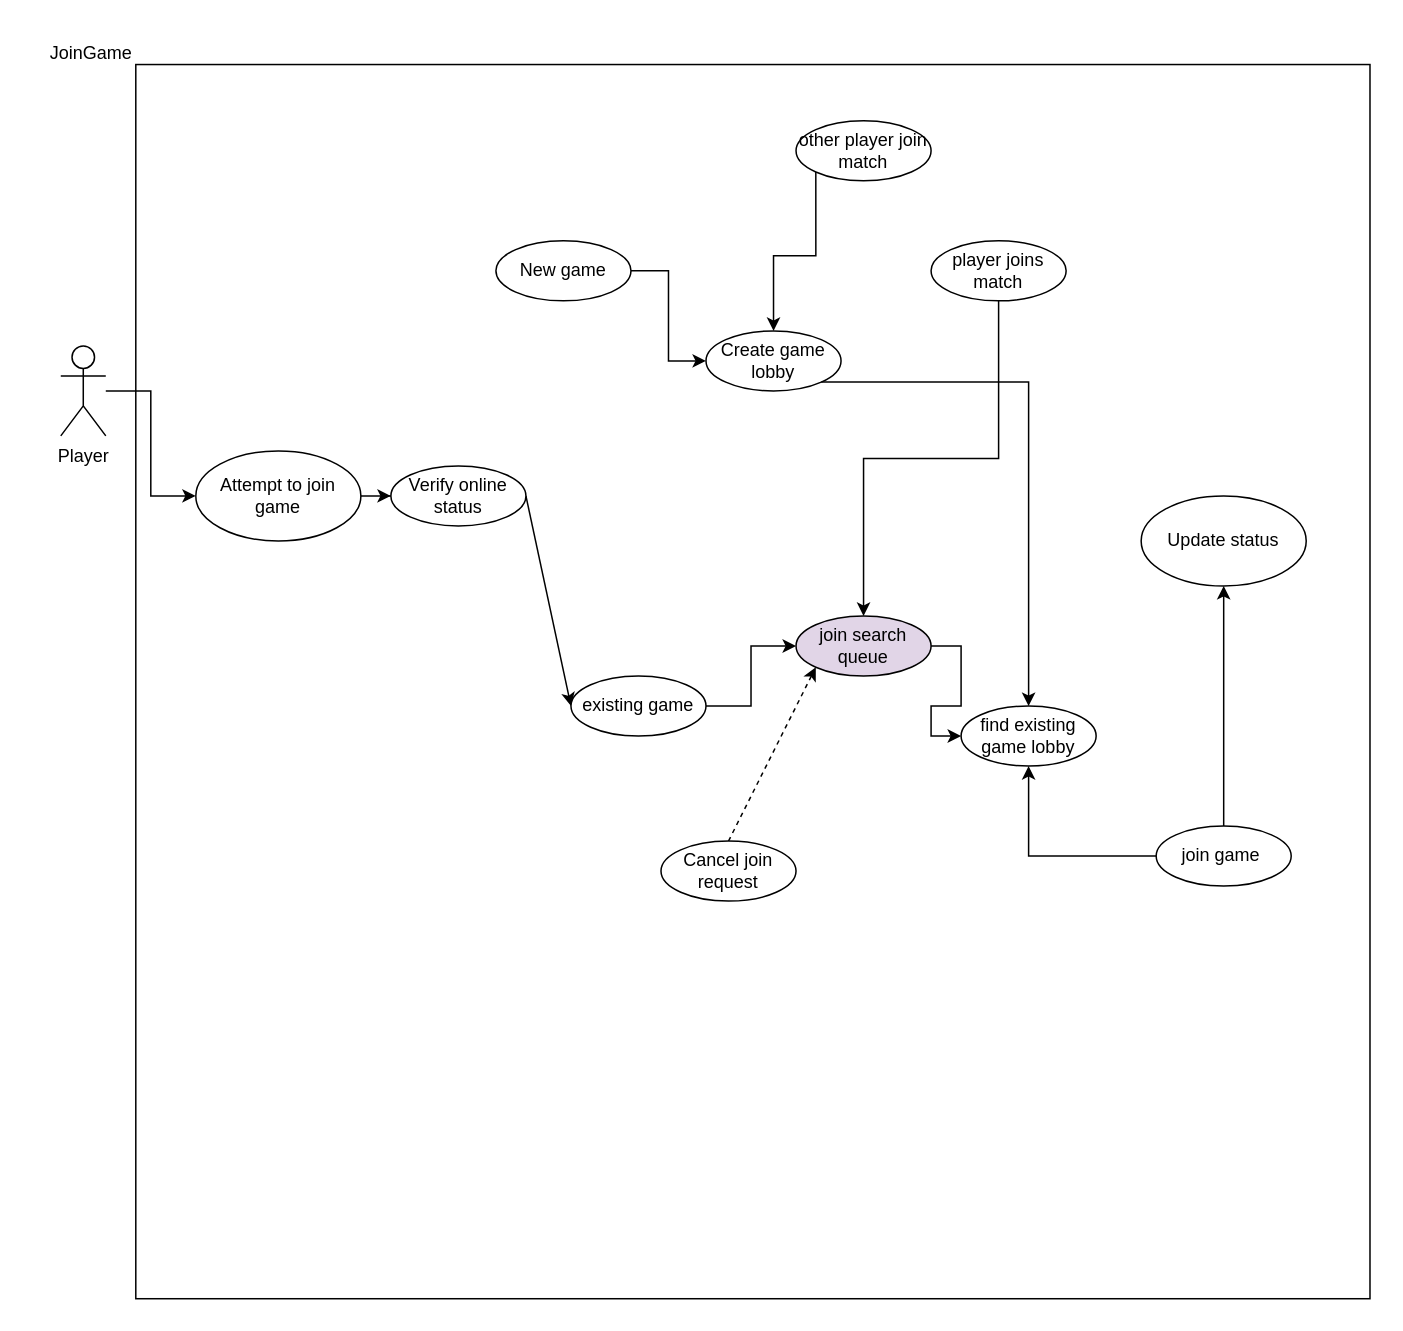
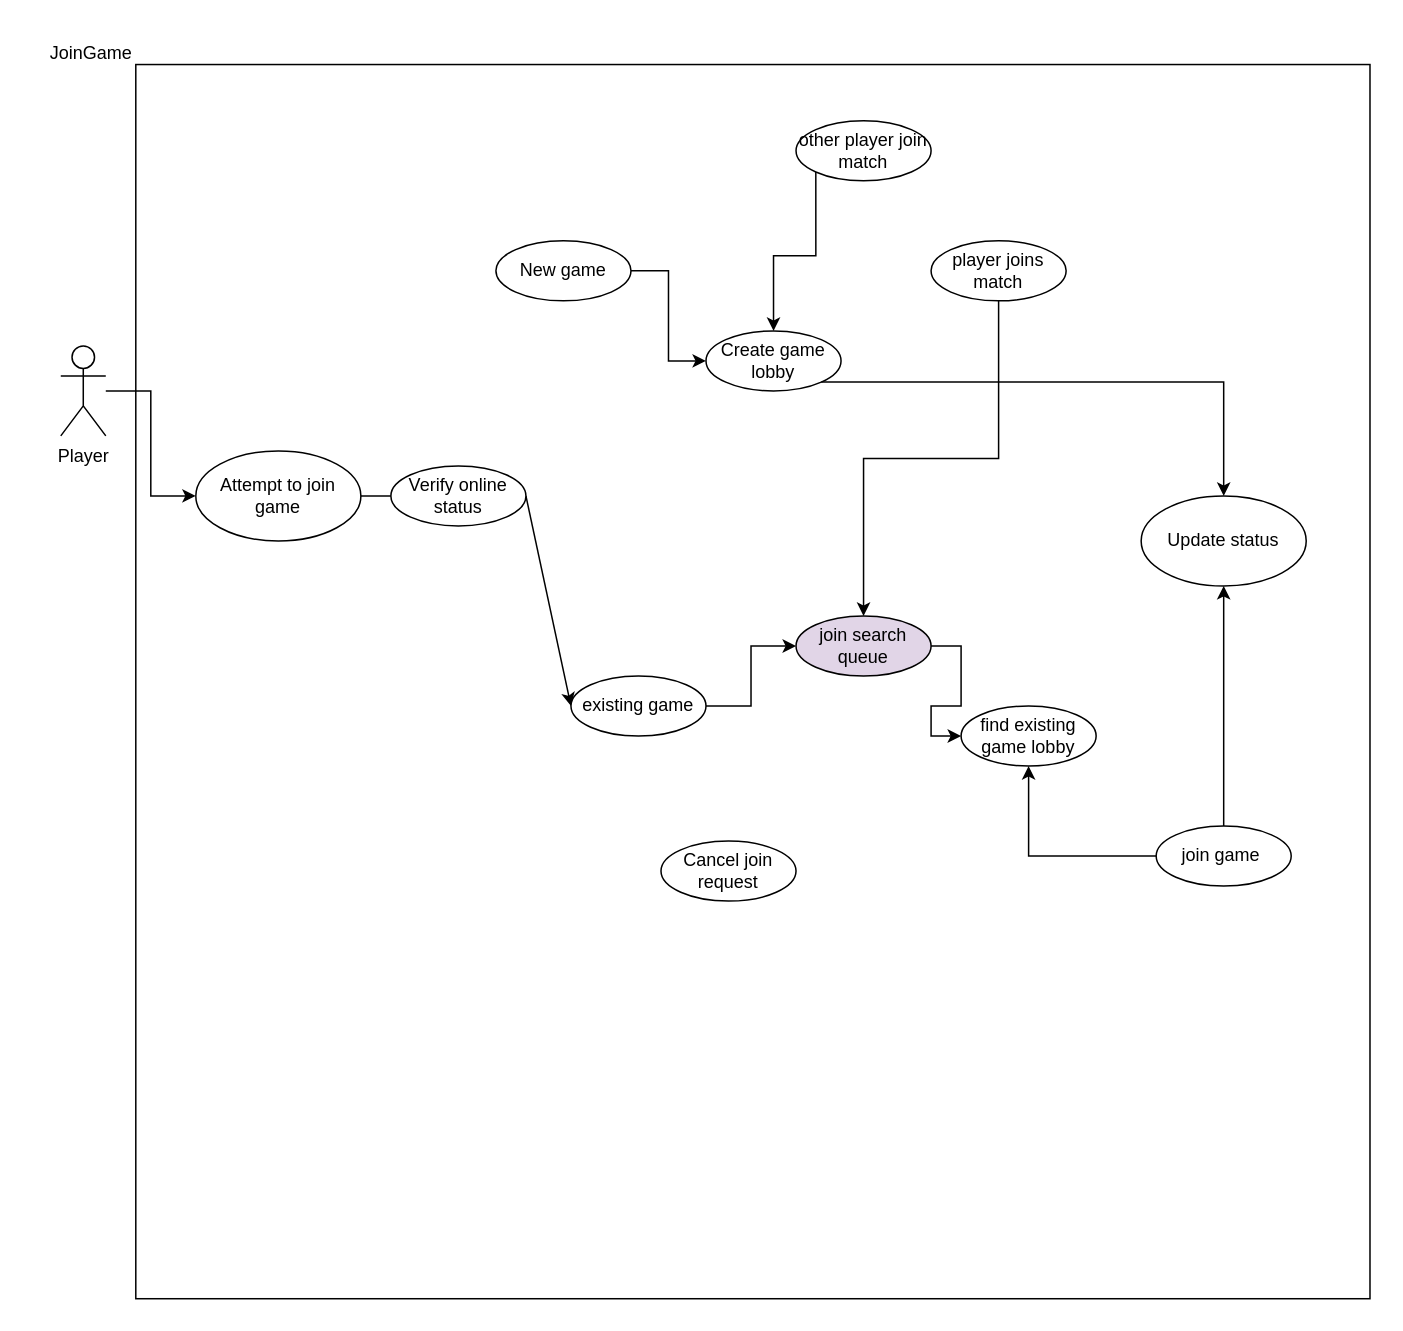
  <mxCell id="0" />
  <mxCell id="1" parent="0" />
  <mxCell id="2" value="" style="whiteSpace=wrap;html=1;aspect=fixed;" vertex="1" parent="1"><mxGeometry x="90" y="42.5" width="822.5" height="822.5" as="geometry" /></mxCell>
  <mxCell id="3" style="edgeStyle=orthogonalEdgeStyle;rounded=0;orthogonalLoop=1;jettySize=auto;html=1;entryX=0;entryY=0.5;entryDx=0;entryDy=0;" edge="1" parent="1" source="4" target="8"><mxGeometry relative="1" as="geometry" /></mxCell>
  <mxCell id="4" value="Player" style="shape=umlActor;verticalLabelPosition=bottom;verticalAlign=top;html=1;outlineConnect=0;" vertex="1" parent="1"><mxGeometry x="40" y="230" width="30" height="60" as="geometry" /></mxCell>
  <mxCell id="5" value="JoinGame" style="text;html=1;align=center;verticalAlign=middle;resizable=0;points=[];autosize=1;strokeColor=none;fillColor=none;" vertex="1" parent="1"><mxGeometry x="20" y="20" width="80" height="30" as="geometry" /></mxCell>
  <mxCell id="6" style="rounded=0;orthogonalLoop=1;jettySize=auto;html=1;exitX=1;exitY=0.5;exitDx=0;exitDy=0;entryX=0;entryY=0.5;entryDx=0;entryDy=0;" edge="1" parent="1" source="28" target="18"><mxGeometry relative="1" as="geometry" /></mxCell>
- <mxCell id="7" style="edgeStyle=orthogonalEdgeStyle;rounded=0;orthogonalLoop=1;jettySize=auto;html=1;" edge="1" parent="1" source="8" target="28"><mxGeometry relative="1" as="geometry" /></mxCell>
+ <mxCell id="7" style="edgeStyle=orthogonalEdgeStyle;rounded=0;orthogonalLoop=1;jettySize=auto;html=1;endArrow=none;" edge="1" parent="1" source="8" target="28"><mxGeometry relative="1" as="geometry" /></mxCell>
  <mxCell id="8" value="Attempt to join game" style="ellipse;whiteSpace=wrap;html=1;" vertex="1" parent="1"><mxGeometry x="130" y="300" width="110" height="60" as="geometry" /></mxCell>
  <mxCell id="9" style="edgeStyle=orthogonalEdgeStyle;rounded=0;orthogonalLoop=1;jettySize=auto;html=1;exitX=1;exitY=0.5;exitDx=0;exitDy=0;entryX=0;entryY=0.5;entryDx=0;entryDy=0;" edge="1" parent="1" source="10" target="11"><mxGeometry relative="1" as="geometry" /></mxCell>
  <mxCell id="10" value="New game" style="ellipse;whiteSpace=wrap;html=1;" vertex="1" parent="1"><mxGeometry x="330" y="160" width="90" height="40" as="geometry" /></mxCell>
  <mxCell id="11" value="Create game lobby" style="ellipse;whiteSpace=wrap;html=1;" vertex="1" parent="1"><mxGeometry x="470" y="220" width="90" height="40" as="geometry" /></mxCell>
- <mxCell id="12" style="edgeStyle=orthogonalEdgeStyle;rounded=0;orthogonalLoop=1;jettySize=auto;html=1;exitX=1;exitY=1;exitDx=0;exitDy=0;" edge="1" parent="1" source="11" target="21"><mxGeometry relative="1" as="geometry" /></mxCell>
+ <mxCell id="12" style="edgeStyle=orthogonalEdgeStyle;rounded=0;orthogonalLoop=1;jettySize=auto;html=1;exitX=1;exitY=1;exitDx=0;exitDy=0;entryX=0.5;entryY=0;entryDx=0;entryDy=0;" edge="1" parent="1" source="11" target="25"><mxGeometry relative="1" as="geometry" /></mxCell>
  <mxCell id="13" style="edgeStyle=orthogonalEdgeStyle;rounded=0;orthogonalLoop=1;jettySize=auto;html=1;" edge="1" parent="1" source="14" target="20"><mxGeometry relative="1" as="geometry" /></mxCell>
  <mxCell id="14" value="player joins match" style="ellipse;whiteSpace=wrap;html=1;" vertex="1" parent="1"><mxGeometry x="620" y="160" width="90" height="40" as="geometry" /></mxCell>
  <mxCell id="15" style="edgeStyle=orthogonalEdgeStyle;rounded=0;orthogonalLoop=1;jettySize=auto;html=1;exitX=0;exitY=1;exitDx=0;exitDy=0;entryX=0.5;entryY=0;entryDx=0;entryDy=0;" edge="1" parent="1" source="16" target="11"><mxGeometry relative="1" as="geometry" /></mxCell>
  <mxCell id="16" value="other player join match" style="ellipse;whiteSpace=wrap;html=1;" vertex="1" parent="1"><mxGeometry x="530" y="80" width="90" height="40" as="geometry" /></mxCell>
  <mxCell id="17" style="edgeStyle=orthogonalEdgeStyle;rounded=0;orthogonalLoop=1;jettySize=auto;html=1;exitX=1;exitY=0.5;exitDx=0;exitDy=0;" edge="1" parent="1" source="18" target="20"><mxGeometry relative="1" as="geometry" /></mxCell>
  <mxCell id="18" value="existing game" style="ellipse;whiteSpace=wrap;html=1;" vertex="1" parent="1"><mxGeometry x="380" y="450" width="90" height="40" as="geometry" /></mxCell>
  <mxCell id="19" style="edgeStyle=orthogonalEdgeStyle;rounded=0;orthogonalLoop=1;jettySize=auto;html=1;exitX=1;exitY=0.5;exitDx=0;exitDy=0;entryX=0;entryY=0.5;entryDx=0;entryDy=0;" edge="1" parent="1" source="20" target="21"><mxGeometry relative="1" as="geometry" /></mxCell>
  <mxCell id="20" value="join search queue" style="ellipse;whiteSpace=wrap;html=1;fillColor=#e1d5e7;" vertex="1" parent="1"><mxGeometry x="530" y="410" width="90" height="40" as="geometry" /></mxCell>
  <mxCell id="21" value="find existing game lobby" style="ellipse;whiteSpace=wrap;html=1;" vertex="1" parent="1"><mxGeometry x="640" y="470" width="90" height="40" as="geometry" /></mxCell>
  <mxCell id="22" style="edgeStyle=orthogonalEdgeStyle;rounded=0;orthogonalLoop=1;jettySize=auto;html=1;exitX=0.5;exitY=0;exitDx=0;exitDy=0;" edge="1" parent="1" source="24" target="25"><mxGeometry relative="1" as="geometry"><Array as="points" /></mxGeometry></mxCell>
  <mxCell id="23" style="edgeStyle=orthogonalEdgeStyle;rounded=0;orthogonalLoop=1;jettySize=auto;html=1;exitX=0;exitY=0.5;exitDx=0;exitDy=0;entryX=0.5;entryY=1;entryDx=0;entryDy=0;" edge="1" parent="1" source="24" target="21"><mxGeometry relative="1" as="geometry" /></mxCell>
  <mxCell id="24" value="join game&amp;nbsp;" style="ellipse;whiteSpace=wrap;html=1;" vertex="1" parent="1"><mxGeometry x="770" y="550" width="90" height="40" as="geometry" /></mxCell>
  <mxCell id="25" value="Update status" style="ellipse;whiteSpace=wrap;html=1;" vertex="1" parent="1"><mxGeometry x="760" y="330" width="110" height="60" as="geometry" /></mxCell>
- <mxCell id="26" style="rounded=0;orthogonalLoop=1;jettySize=auto;html=1;exitX=0.5;exitY=0;exitDx=0;exitDy=0;entryX=0;entryY=1;entryDx=0;entryDy=0;dashed=1;" edge="1" parent="1" source="27" target="20"><mxGeometry relative="1" as="geometry" /></mxCell>
  <mxCell id="27" value="Cancel join request" style="ellipse;whiteSpace=wrap;html=1;" vertex="1" parent="1"><mxGeometry x="440" y="560" width="90" height="40" as="geometry" /></mxCell>
  <mxCell id="28" value="Verify online status" style="ellipse;whiteSpace=wrap;html=1;" vertex="1" parent="1"><mxGeometry x="260" y="310" width="90" height="40" as="geometry" /></mxCell>
